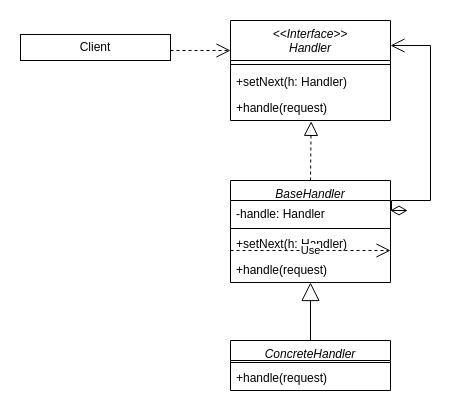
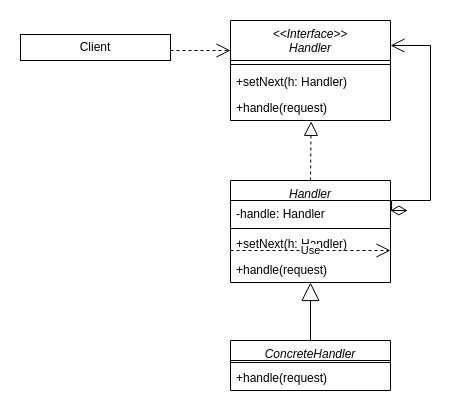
  <mxCell id="0" />
  <mxCell id="1" parent="0" />
  <mxCell id="2" value="&lt;&lt;Interface&gt;&gt;&#10;Handler&#10;" style="swimlane;fontStyle=2;align=center;verticalAlign=top;childLayout=stackLayout;horizontal=1;startSize=40;horizontalStack=0;resizeParent=1;resizeLast=0;collapsible=1;marginBottom=0;rounded=0;shadow=0;strokeWidth=1;" parent="1" vertex="1"><mxGeometry x="230" y="20" width="160" height="100" as="geometry"><mxRectangle x="230" y="140" width="160" height="26" as="alternateBounds" /></mxGeometry></mxCell>
  <mxCell id="3" value="" style="endArrow=open;endSize=12;dashed=1;html=1;rounded=0;" edge="1" parent="2"><mxGeometry width="160" relative="1" as="geometry"><mxPoint x="-90" y="30" as="sourcePoint" /><mxPoint y="30" as="targetPoint" /></mxGeometry></mxCell>
  <mxCell id="4" value="" style="line;html=1;strokeWidth=1;align=left;verticalAlign=middle;spacingTop=-1;spacingLeft=3;spacingRight=3;rotatable=0;labelPosition=right;points=[];portConstraint=eastwest;" parent="2" vertex="1"><mxGeometry y="40" width="160" height="8" as="geometry" /></mxCell>
  <mxCell id="5" value="+setNext(h: Handler)" style="text;align=left;verticalAlign=top;spacingLeft=4;spacingRight=4;overflow=hidden;rotatable=0;points=[[0,0.5],[1,0.5]];portConstraint=eastwest;rounded=0;shadow=0;html=0;" vertex="1" parent="2"><mxGeometry y="48" width="160" height="26" as="geometry" /></mxCell>
  <mxCell id="6" value="+handle(request)" style="text;align=left;verticalAlign=top;spacingLeft=4;spacingRight=4;overflow=hidden;rotatable=0;points=[[0,0.5],[1,0.5]];portConstraint=eastwest;rounded=0;shadow=0;html=0;" vertex="1" parent="2"><mxGeometry y="74" width="160" height="26" as="geometry" /></mxCell>
  <mxCell id="7" value="" style="endArrow=block;dashed=1;endFill=0;endSize=12;html=1;rounded=0;entryX=0.504;entryY=1.033;entryDx=0;entryDy=0;entryPerimeter=0;" edge="1" parent="1" target="6"><mxGeometry width="160" relative="1" as="geometry"><mxPoint x="310" y="180" as="sourcePoint" /><mxPoint x="310" y="210" as="targetPoint" /></mxGeometry></mxCell>
- <mxCell id="8" value="BaseHandler&#10;" style="swimlane;fontStyle=2;align=center;verticalAlign=top;childLayout=stackLayout;horizontal=1;startSize=20;horizontalStack=0;resizeParent=1;resizeLast=0;collapsible=1;marginBottom=0;rounded=0;shadow=0;strokeWidth=1;" vertex="1" parent="1"><mxGeometry x="230" y="180" width="160" height="102" as="geometry"><mxRectangle x="230" y="140" width="160" height="26" as="alternateBounds" /></mxGeometry></mxCell>
+ <mxCell id="8" value="Handler&#10;" style="swimlane;fontStyle=2;align=center;verticalAlign=top;childLayout=stackLayout;horizontal=1;startSize=20;horizontalStack=0;resizeParent=1;resizeLast=0;collapsible=1;marginBottom=0;rounded=0;shadow=0;strokeWidth=1;" vertex="1" parent="1"><mxGeometry x="230" y="180" width="160" height="102" as="geometry"><mxRectangle x="230" y="140" width="160" height="26" as="alternateBounds" /></mxGeometry></mxCell>
  <mxCell id="9" value="-handle: Handler" style="text;align=left;verticalAlign=top;spacingLeft=4;spacingRight=4;overflow=hidden;rotatable=0;points=[[0,0.5],[1,0.5]];portConstraint=eastwest;rounded=0;shadow=0;html=0;" vertex="1" parent="8"><mxGeometry y="20" width="160" height="26" as="geometry" /></mxCell>
  <mxCell id="10" value="" style="line;html=1;strokeWidth=1;align=left;verticalAlign=middle;spacingTop=-1;spacingLeft=3;spacingRight=3;rotatable=0;labelPosition=right;points=[];portConstraint=eastwest;" vertex="1" parent="8"><mxGeometry y="46" width="160" height="4" as="geometry" /></mxCell>
  <mxCell id="11" value="+setNext(h: Handler)" style="text;align=left;verticalAlign=top;spacingLeft=4;spacingRight=4;overflow=hidden;rotatable=0;points=[[0,0.5],[1,0.5]];portConstraint=eastwest;rounded=0;shadow=0;html=0;" vertex="1" parent="8"><mxGeometry y="50" width="160" height="26" as="geometry" /></mxCell>
  <mxCell id="12" value="+handle(request)" style="text;align=left;verticalAlign=top;spacingLeft=4;spacingRight=4;overflow=hidden;rotatable=0;points=[[0,0.5],[1,0.5]];portConstraint=eastwest;rounded=0;shadow=0;html=0;" vertex="1" parent="8"><mxGeometry y="76" width="160" height="26" as="geometry" /></mxCell>
  <mxCell id="13" value="" style="endArrow=block;endSize=16;endFill=0;html=1;rounded=0;entryX=0.5;entryY=1;entryDx=0;entryDy=0;" edge="1" parent="1" target="8"><mxGeometry width="160" relative="1" as="geometry"><mxPoint x="310" y="340" as="sourcePoint" /><mxPoint x="330" y="370" as="targetPoint" /></mxGeometry></mxCell>
  <mxCell id="14" value="ConcreteHandler" style="swimlane;fontStyle=2;align=center;verticalAlign=top;childLayout=stackLayout;horizontal=1;startSize=20;horizontalStack=0;resizeParent=1;resizeLast=0;collapsible=1;marginBottom=0;rounded=0;shadow=0;strokeWidth=1;" vertex="1" parent="1"><mxGeometry x="230" y="340" width="160" height="50" as="geometry"><mxRectangle x="230" y="140" width="160" height="26" as="alternateBounds" /></mxGeometry></mxCell>
  <mxCell id="15" value="" style="line;html=1;strokeWidth=1;align=left;verticalAlign=middle;spacingTop=-1;spacingLeft=3;spacingRight=3;rotatable=0;labelPosition=right;points=[];portConstraint=eastwest;" vertex="1" parent="14"><mxGeometry y="20" width="160" height="4" as="geometry" /></mxCell>
  <mxCell id="16" value="+handle(request)" style="text;align=left;verticalAlign=top;spacingLeft=4;spacingRight=4;overflow=hidden;rotatable=0;points=[[0,0.5],[1,0.5]];portConstraint=eastwest;rounded=0;shadow=0;html=0;" vertex="1" parent="14"><mxGeometry y="24" width="160" height="26" as="geometry" /></mxCell>
  <mxCell id="17" value="" style="endArrow=open;html=1;endSize=12;startArrow=diamondThin;startSize=14;startFill=0;edgeStyle=orthogonalEdgeStyle;align=left;verticalAlign=bottom;rounded=0;entryX=1;entryY=0.25;entryDx=0;entryDy=0;" edge="1" parent="1" target="2"><mxGeometry x="-1" y="3" relative="1" as="geometry"><mxPoint x="390" y="210" as="sourcePoint" /><mxPoint x="550" y="210" as="targetPoint" /><Array as="points"><mxPoint x="391" y="210" /><mxPoint x="391" y="200" /><mxPoint x="430" y="200" /><mxPoint x="430" y="45" /></Array></mxGeometry></mxCell>
  <mxCell id="18" value="Client" style="rounded=0;whiteSpace=wrap;html=1;" vertex="1" parent="1"><mxGeometry x="20" y="34" width="150" height="26" as="geometry" /></mxCell>
  <mxCell id="19" value="Use" style="endArrow=open;endSize=12;dashed=1;html=1;rounded=0;" edge="1" parent="1"><mxGeometry width="160" relative="1" as="geometry"><mxPoint x="230" y="250" as="sourcePoint" /><mxPoint x="390" y="250" as="targetPoint" /></mxGeometry></mxCell>
